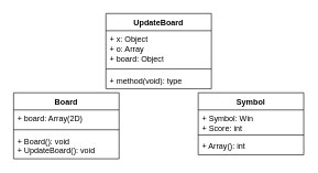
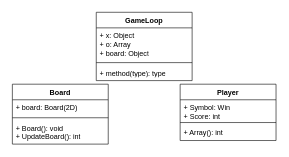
  <mxCell id="0" />
  <mxCell id="1" parent="0" />
- <mxCell id="2" value="UpdateBoard" style="swimlane;fontStyle=1;align=center;verticalAlign=top;childLayout=stackLayout;horizontal=1;startSize=26;horizontalStack=0;resizeParent=1;resizeParentMax=0;resizeLast=0;collapsible=1;marginBottom=0;whiteSpace=wrap;html=1;" vertex="1" parent="1"><mxGeometry x="160" y="20" width="160" height="114" as="geometry" /></mxCell>
+ <mxCell id="2" value="GameLoop" style="swimlane;fontStyle=1;align=center;verticalAlign=top;childLayout=stackLayout;horizontal=1;startSize=26;horizontalStack=0;resizeParent=1;resizeParentMax=0;resizeLast=0;collapsible=1;marginBottom=0;whiteSpace=wrap;html=1;" vertex="1" parent="1"><mxGeometry x="160" y="20" width="160" height="114" as="geometry" /></mxCell>
  <mxCell id="3" value="+ x: Object&lt;br&gt;+ o: Array&lt;br&gt;+ board: Object" style="text;strokeColor=none;fillColor=none;align=left;verticalAlign=top;spacingLeft=4;spacingRight=4;overflow=hidden;rotatable=0;points=[[0,0.5],[1,0.5]];portConstraint=eastwest;whiteSpace=wrap;html=1;" vertex="1" parent="2"><mxGeometry y="26" width="160" height="54" as="geometry" /></mxCell>
  <mxCell id="4" value="" style="line;strokeWidth=1;fillColor=none;align=left;verticalAlign=middle;spacingTop=-1;spacingLeft=3;spacingRight=3;rotatable=0;labelPosition=right;points=[];portConstraint=eastwest;strokeColor=inherit;" vertex="1" parent="2"><mxGeometry y="80" width="160" height="8" as="geometry" /></mxCell>
- <mxCell id="5" value="+ method(void): type" style="text;strokeColor=none;fillColor=none;align=left;verticalAlign=top;spacingLeft=4;spacingRight=4;overflow=hidden;rotatable=0;points=[[0,0.5],[1,0.5]];portConstraint=eastwest;whiteSpace=wrap;html=1;" vertex="1" parent="2"><mxGeometry y="88" width="160" height="26" as="geometry" /></mxCell>
+ <mxCell id="5" value="+ method(type): type" style="text;strokeColor=none;fillColor=none;align=left;verticalAlign=top;spacingLeft=4;spacingRight=4;overflow=hidden;rotatable=0;points=[[0,0.5],[1,0.5]];portConstraint=eastwest;whiteSpace=wrap;html=1;" vertex="1" parent="2"><mxGeometry y="88" width="160" height="26" as="geometry" /></mxCell>
  <mxCell id="6" value="Board" style="swimlane;fontStyle=1;align=center;verticalAlign=top;childLayout=stackLayout;horizontal=1;startSize=26;horizontalStack=0;resizeParent=1;resizeParentMax=0;resizeLast=0;collapsible=1;marginBottom=0;whiteSpace=wrap;html=1;" vertex="1" parent="1"><mxGeometry x="20" y="140" width="160" height="100" as="geometry" /></mxCell>
- <mxCell id="7" value="+ board: Array(2D)" style="text;strokeColor=none;fillColor=none;align=left;verticalAlign=top;spacingLeft=4;spacingRight=4;overflow=hidden;rotatable=0;points=[[0,0.5],[1,0.5]];portConstraint=eastwest;whiteSpace=wrap;html=1;" vertex="1" parent="6"><mxGeometry y="26" width="160" height="26" as="geometry" /></mxCell>
+ <mxCell id="7" value="+ board: Board(2D)" style="text;strokeColor=none;fillColor=none;align=left;verticalAlign=top;spacingLeft=4;spacingRight=4;overflow=hidden;rotatable=0;points=[[0,0.5],[1,0.5]];portConstraint=eastwest;whiteSpace=wrap;html=1;" vertex="1" parent="6"><mxGeometry y="26" width="160" height="26" as="geometry" /></mxCell>
  <mxCell id="8" value="" style="line;strokeWidth=1;fillColor=none;align=left;verticalAlign=middle;spacingTop=-1;spacingLeft=3;spacingRight=3;rotatable=0;labelPosition=right;points=[];portConstraint=eastwest;strokeColor=inherit;" vertex="1" parent="6"><mxGeometry y="52" width="160" height="8" as="geometry" /></mxCell>
- <mxCell id="9" value="+ Board(): void&lt;br&gt;+ UpdateBoard(): void" style="text;strokeColor=none;fillColor=none;align=left;verticalAlign=top;spacingLeft=4;spacingRight=4;overflow=hidden;rotatable=0;points=[[0,0.5],[1,0.5]];portConstraint=eastwest;whiteSpace=wrap;html=1;" vertex="1" parent="6"><mxGeometry y="60" width="160" height="40" as="geometry" /></mxCell>
- <mxCell id="10" value="Symbol" style="swimlane;fontStyle=1;align=center;verticalAlign=top;childLayout=stackLayout;horizontal=1;startSize=26;horizontalStack=0;resizeParent=1;resizeParentMax=0;resizeLast=0;collapsible=1;marginBottom=0;whiteSpace=wrap;html=1;" vertex="1" parent="1"><mxGeometry x="300" y="140" width="160" height="94" as="geometry" /></mxCell>
+ <mxCell id="9" value="+ Board(): void&lt;br&gt;+ UpdateBoard(): int" style="text;strokeColor=none;fillColor=none;align=left;verticalAlign=top;spacingLeft=4;spacingRight=4;overflow=hidden;rotatable=0;points=[[0,0.5],[1,0.5]];portConstraint=eastwest;whiteSpace=wrap;html=1;" vertex="1" parent="6"><mxGeometry y="60" width="160" height="40" as="geometry" /></mxCell>
+ <mxCell id="10" value="Player" style="swimlane;fontStyle=1;align=center;verticalAlign=top;childLayout=stackLayout;horizontal=1;startSize=26;horizontalStack=0;resizeParent=1;resizeParentMax=0;resizeLast=0;collapsible=1;marginBottom=0;whiteSpace=wrap;html=1;" vertex="1" parent="1"><mxGeometry x="300" y="140" width="160" height="94" as="geometry" /></mxCell>
  <mxCell id="11" value="+ Symbol: Win&lt;br&gt;+ Score: int" style="text;strokeColor=none;fillColor=none;align=left;verticalAlign=top;spacingLeft=4;spacingRight=4;overflow=hidden;rotatable=0;points=[[0,0.5],[1,0.5]];portConstraint=eastwest;whiteSpace=wrap;html=1;" vertex="1" parent="10"><mxGeometry y="26" width="160" height="34" as="geometry" /></mxCell>
  <mxCell id="12" value="" style="line;strokeWidth=1;fillColor=none;align=left;verticalAlign=middle;spacingTop=-1;spacingLeft=3;spacingRight=3;rotatable=0;labelPosition=right;points=[];portConstraint=eastwest;strokeColor=inherit;" vertex="1" parent="10"><mxGeometry y="60" width="160" height="8" as="geometry" /></mxCell>
  <mxCell id="13" value="+ Array(): int" style="text;strokeColor=none;fillColor=none;align=left;verticalAlign=top;spacingLeft=4;spacingRight=4;overflow=hidden;rotatable=0;points=[[0,0.5],[1,0.5]];portConstraint=eastwest;whiteSpace=wrap;html=1;" vertex="1" parent="10"><mxGeometry y="68" width="160" height="26" as="geometry" /></mxCell>
